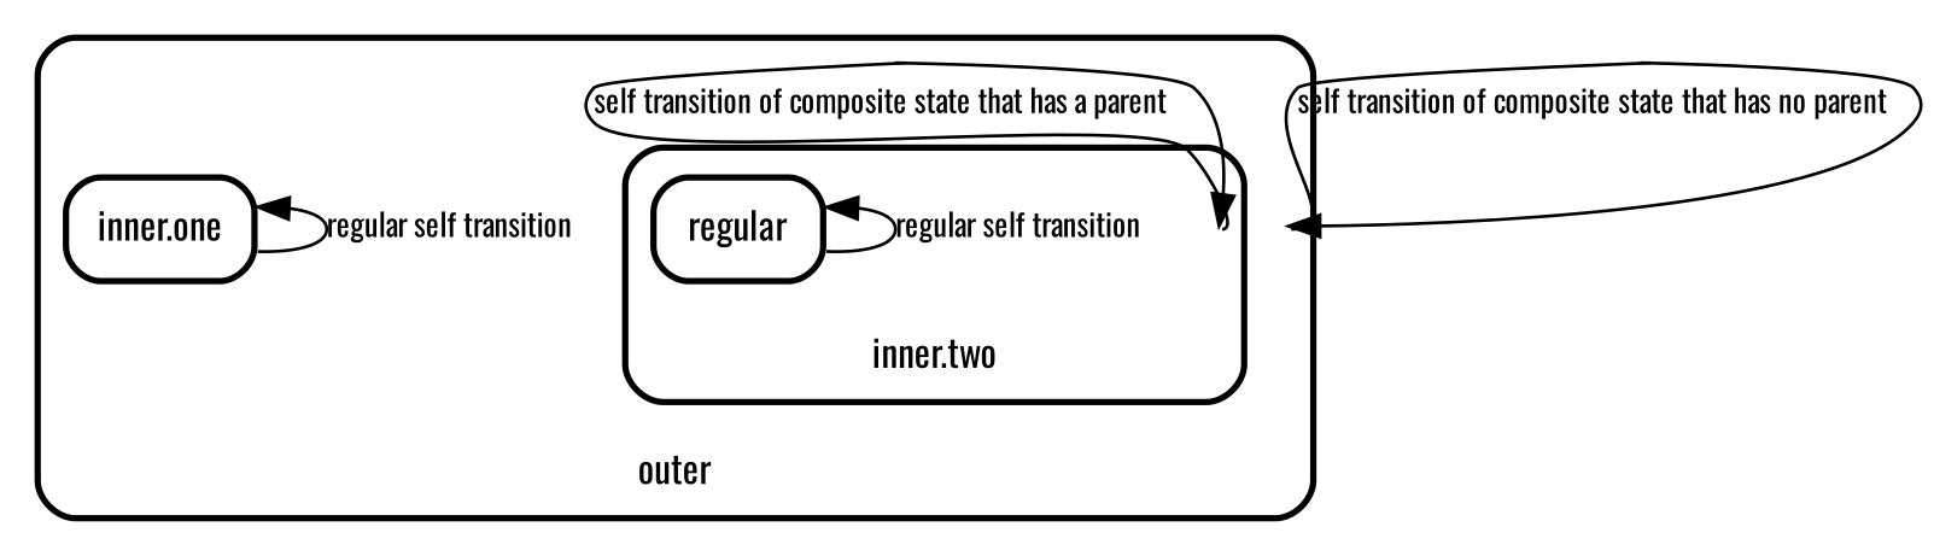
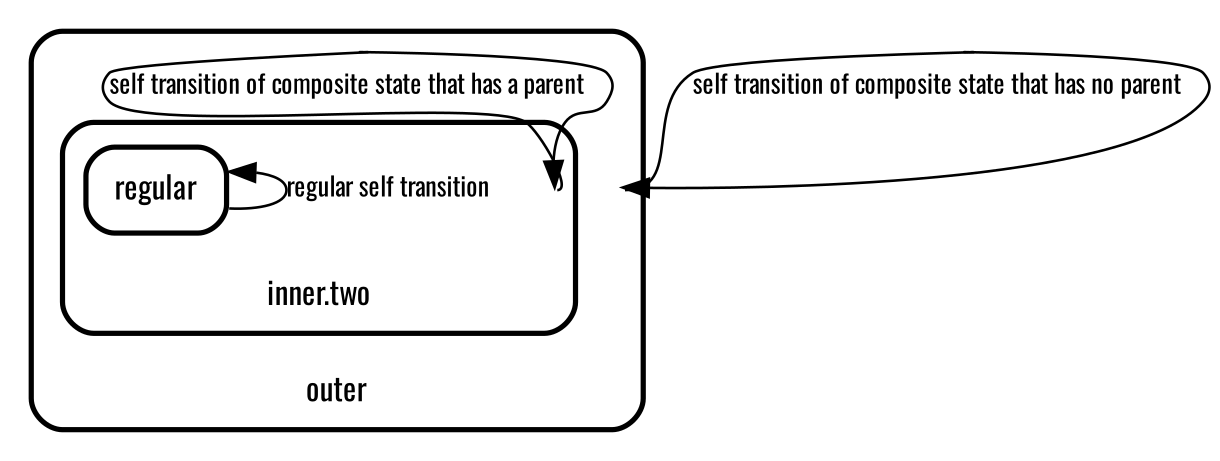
  digraph {
    compound=true
    fontname=Oswald
    fontsize=12
    nodesep=0.3
    ordering=out
    penwidth=2.0
    rankdir=BT
    ranksep=0.1
    splines=true
    node [fillcolor="#FFFFFF01" fixedsize=true fontname=Oswald fontsize=12 margin=0 penwidth=2.0 shape=point style=invis]
    edge [fontname=Oswald fontsize=10]
    "inner.two" [height=0 width=0]
    n2 [label=<             <table align="center" cellborder="0" border="2" style="rounded" width="48">               <tr><td width="48" cellpadding="7">regular</td></tr>             </table>           > shape=plaintext style=filled fixedsize=""]
    outer [height=0 width=0]
-   n4 [label=<         <table align="center" cellborder="0" border="2" style="rounded" width="48">           <tr><td width="48" cellpadding="7">inner.one</td></tr>         </table>       > shape=plaintext style=filled fixedsize=""]
    "self_tr_inner.two_inner.two_8" [height=0 width=0 margin=""]
    self_tr_outer_outer_9 [height=0 width=0 margin=""]
    subgraph cluster_1 {
      label=<     <table cellborder="0" border="0">       <tr><td>outer</td></tr>     </table>     >
      style=rounded
      outer
-     n4
      "self_tr_inner.two_inner.two_8"
      subgraph cluster_2 {
        label=<         <table cellborder="0" border="0">           <tr><td>inner.two</td></tr>         </table>         >
        style=rounded
        "inner.two"
        n2
      }
    }
    "inner.two" -> "self_tr_inner.two_inner.two_8" [arrowhead=none headport=e label="self transition of composite state that has a parent   \l" tailport=e]
    n2 -> n2 [label="regular self transition   \l"]
    outer -> self_tr_outer_outer_9 [arrowhead=none headport=e label="self transition of composite state that has no parent   \l" tailport=e]
-   n4 -> n4 [label="regular self transition   \l"]
    "self_tr_inner.two_inner.two_8" -> "inner.two" [tailport=w]
    self_tr_outer_outer_9 -> outer [tailport=w]
  }
